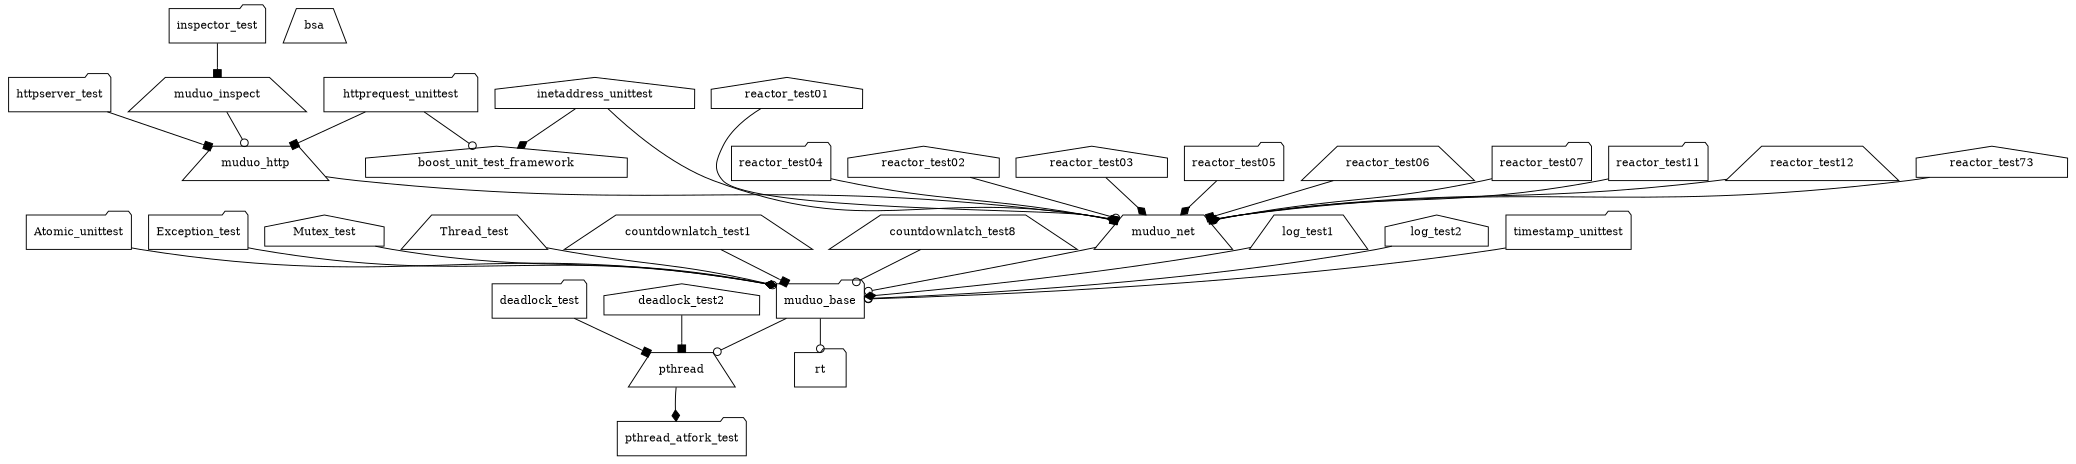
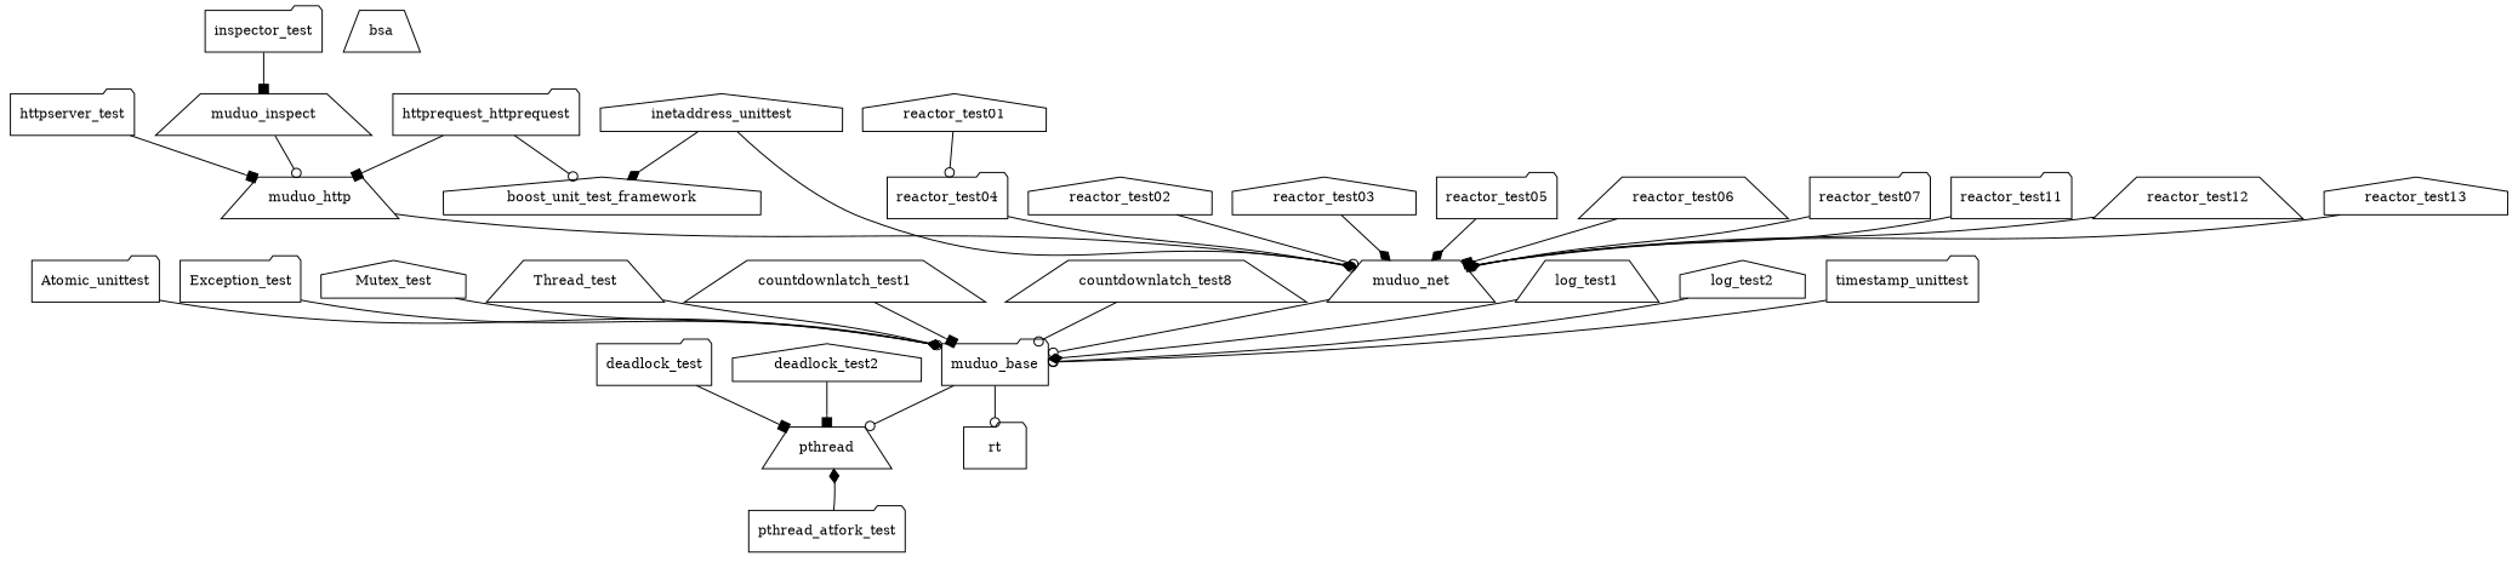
  digraph {
    node [fontsize=12 shape=folder]
    edge [arrowhead=odot]
    n1 [label=Atomic_unittest]
    n2 [label=muduo_base]
    n3 [label=pthread shape=trapezium]
    n4 [label=rt]
    n5 [label=Exception_test]
    n6 [label=Mutex_test shape=house]
    n7 [label=Thread_test shape=trapezium]
    n8 [label=bsa shape=trapezium]
    n9 [label=countdownlatch_test1 shape=trapezium]
    n10 [label=countdownlatch_test8 shape=trapezium]
    n11 [label=deadlock_test]
    n12 [label=deadlock_test2 shape=house]
-   n13 [label=httprequest_unittest]
+   n13 [label=httprequest_httprequest]
    n14 [label=muduo_http shape=trapezium]
    n15 [label=boost_unit_test_framework shape=house]
    n16 [label=muduo_net shape=trapezium]
    n17 [label=httpserver_test]
    n18 [label=inetaddress_unittest shape=house]
    n19 [label=inspector_test]
    n20 [label=muduo_inspect shape=trapezium]
    n21 [label=log_test1 shape=trapezium]
    n22 [label=log_test2 shape=house]
    n23 [label=pthread_atfork_test]
    n24 [label=reactor_test01 shape=house]
    n25 [label=reactor_test02 shape=house]
    n26 [label=reactor_test03 shape=house]
    n27 [label=reactor_test04]
    n28 [label=reactor_test05]
    n29 [label=reactor_test06 shape=trapezium]
    n30 [label=reactor_test07]
    n31 [label=reactor_test11]
    n32 [label=reactor_test12 shape=trapezium]
-   n33 [label=reactor_test73 shape=house]
+   n33 [label=reactor_test13 shape=house]
    n34 [label=timestamp_unittest]
    n1 -> n2 [arrowhead=diamond]
    n2 -> n3
    n2 -> n4
    n5 -> n2 [arrowhead=diamond]
    n6 -> n2 [arrowhead=diamond]
    n7 -> n2
    n9 -> n2 [arrowhead=box]
    n10 -> n2
    n11 -> n3 [arrowhead=box]
    n12 -> n3 [arrowhead=box]
    n13 -> n14 [arrowhead=box]
    n13 -> n15
    n14 -> n16 [arrowhead=diamond]
    n16 -> n2
    n17 -> n14 [arrowhead=box]
    n18 -> n15 [arrowhead=diamond]
-   n18 -> n16 [arrowhead=box]
+   n18 -> n16 [arrowhead=diamond]
    n19 -> n20 [arrowhead=box]
    n20 -> n14
    n21 -> n2 [arrowhead=diamond]
    n22 -> n2
-   n3 -> n23 [arrowhead=diamond]
-   n24 -> n16
+   n23 -> n3 [arrowhead=diamond]
+   n24 -> n27
    n25 -> n16
    n26 -> n16 [arrowhead=diamond]
-   n27 -> n16 [arrowhead=box]
+   n27 -> n16
    n28 -> n16 [arrowhead=diamond]
    n29 -> n16 [arrowhead=box]
    n30 -> n16
    n31 -> n16 [arrowhead=diamond]
    n32 -> n16 [arrowhead=diamond]
    n33 -> n16 [arrowhead=box]
    n34 -> n2
  }
